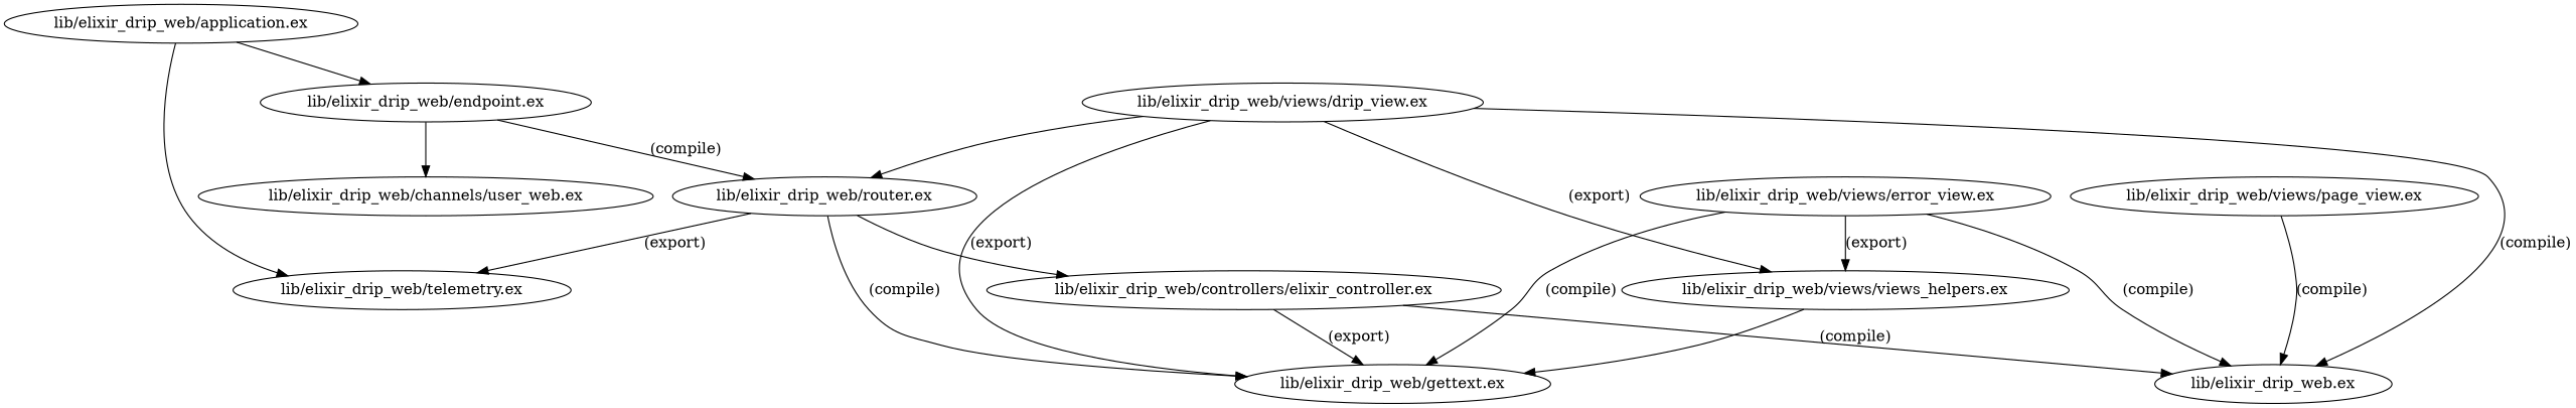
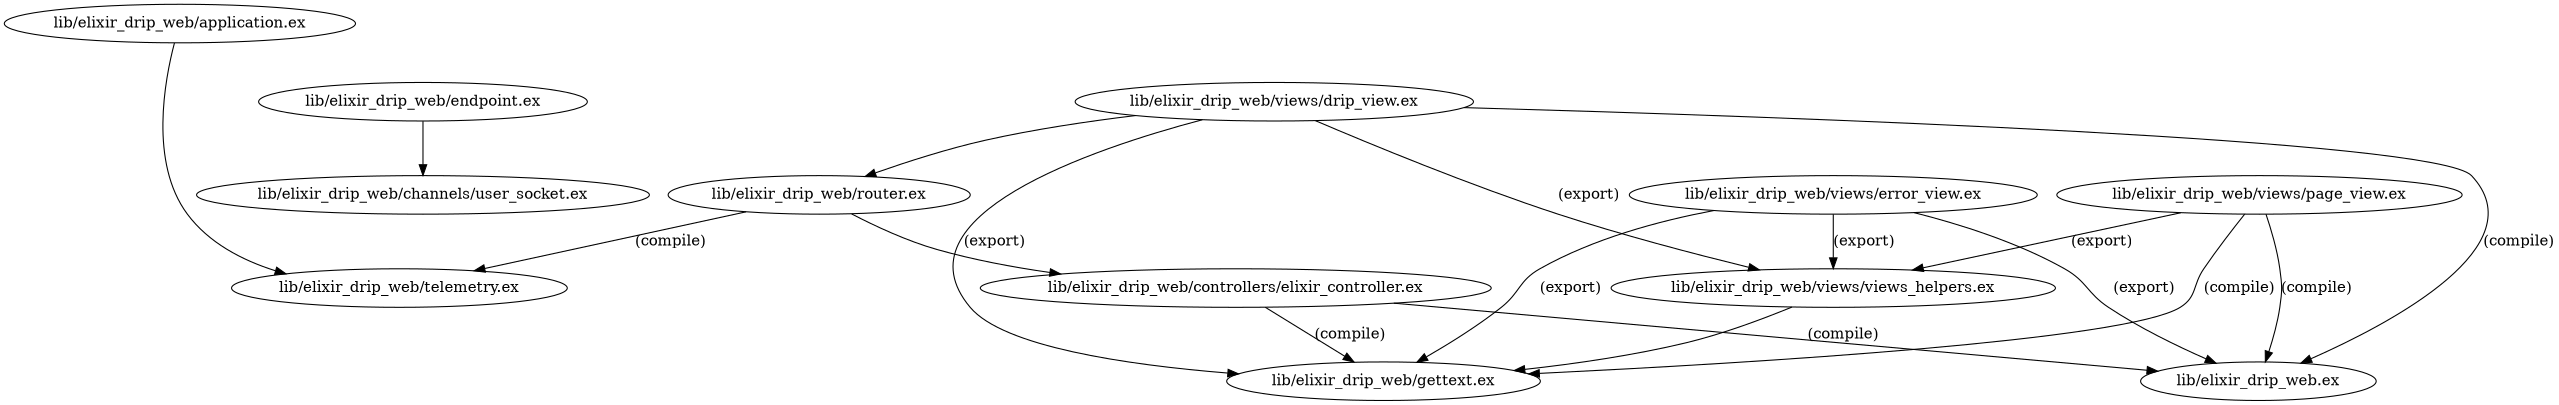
  digraph {
    "lib/elixir_drip_web/application.ex"
    "lib/elixir_drip_web/endpoint.ex"
    "lib/elixir_drip_web/telemetry.ex"
-   "lib/elixir_drip_web/channels/user_socket.ex" [label="lib/elixir_drip_web/channels/user_web.ex"]
+   "lib/elixir_drip_web/channels/user_socket.ex"
    "lib/elixir_drip_web/router.ex"
    n6 [label="lib/elixir_drip_web/controllers/elixir_controller.ex"]
    "lib/elixir_drip_web.ex"
    "lib/elixir_drip_web/gettext.ex"
    n9 [label="lib/elixir_drip_web/views/views_helpers.ex"]
    "lib/elixir_drip_web/views/error_view.ex"
    n11 [label="lib/elixir_drip_web/views/drip_view.ex"]
    "lib/elixir_drip_web/views/page_view.ex"
-   "lib/elixir_drip_web/application.ex" -> "lib/elixir_drip_web/endpoint.ex"
    "lib/elixir_drip_web/application.ex" -> "lib/elixir_drip_web/telemetry.ex"
    "lib/elixir_drip_web/endpoint.ex" -> "lib/elixir_drip_web/channels/user_socket.ex"
-   "lib/elixir_drip_web/endpoint.ex" -> "lib/elixir_drip_web/router.ex" [label="(compile)"]
-   "lib/elixir_drip_web/router.ex" -> "lib/elixir_drip_web/telemetry.ex" [label="(export)"]
+   "lib/elixir_drip_web/router.ex" -> "lib/elixir_drip_web/telemetry.ex" [label="(compile)"]
    "lib/elixir_drip_web/router.ex" -> n6
    n6 -> "lib/elixir_drip_web.ex" [label="(compile)"]
-   n6 -> "lib/elixir_drip_web/gettext.ex" [label="(export)"]
+   n6 -> "lib/elixir_drip_web/gettext.ex" [label="(compile)"]
    n9 -> "lib/elixir_drip_web/gettext.ex"
-   "lib/elixir_drip_web/views/error_view.ex" -> "lib/elixir_drip_web.ex" [label="(compile)"]
-   "lib/elixir_drip_web/views/error_view.ex" -> "lib/elixir_drip_web/gettext.ex" [label="(compile)"]
+   "lib/elixir_drip_web/views/error_view.ex" -> "lib/elixir_drip_web.ex" [label="(export)"]
+   "lib/elixir_drip_web/views/error_view.ex" -> "lib/elixir_drip_web/gettext.ex" [label="(export)"]
    "lib/elixir_drip_web/views/error_view.ex" -> n9 [label="(export)"]
    n11 -> "lib/elixir_drip_web/router.ex"
    n11 -> "lib/elixir_drip_web.ex" [label="(compile)"]
    n11 -> "lib/elixir_drip_web/gettext.ex" [label="(export)"]
    n11 -> n9 [label="(export)"]
    "lib/elixir_drip_web/views/page_view.ex" -> "lib/elixir_drip_web.ex" [label="(compile)"]
-   "lib/elixir_drip_web/router.ex" -> "lib/elixir_drip_web/gettext.ex" [label="(compile)"]
+   "lib/elixir_drip_web/views/page_view.ex" -> "lib/elixir_drip_web/gettext.ex" [label="(compile)"]
+   "lib/elixir_drip_web/views/page_view.ex" -> n9 [label="(export)"]
  }
